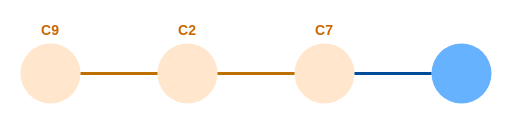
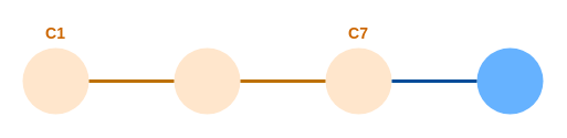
  <mxCell id="0" />
  <mxCell id="1" parent="0" />
  <mxCell id="2" value="" style="ellipse;whiteSpace=wrap;html=1;aspect=fixed;fillColor=#FFE6CC;strokeColor=none;" parent="1" vertex="1"><mxGeometry x="20" y="43" width="60" height="60" as="geometry" /></mxCell>
  <mxCell id="3" value="" style="ellipse;whiteSpace=wrap;html=1;aspect=fixed;fillColor=#FFE6CC;strokeColor=none;" parent="1" vertex="1"><mxGeometry x="157" y="43" width="60" height="60" as="geometry" /></mxCell>
  <mxCell id="4" value="" style="endArrow=none;html=1;entryX=1;entryY=0.5;entryDx=0;entryDy=0;exitX=0;exitY=0.5;exitDx=0;exitDy=0;endFill=0;fillColor=#f0a30a;strokeColor=#BD7000;strokeWidth=3;" parent="1" source="3" target="2" edge="1"><mxGeometry width="50" height="50" relative="1" as="geometry"><mxPoint x="20" y="193" as="sourcePoint" /><mxPoint x="70" y="143" as="targetPoint" /></mxGeometry></mxCell>
- <mxCell id="5" value="C9" style="text;html=1;strokeColor=none;fillColor=none;align=center;verticalAlign=middle;whiteSpace=wrap;rounded=0;fontStyle=1;fontSize=14;fontColor=#CC6600;" parent="1" vertex="1"><mxGeometry x="30" y="20" width="40" height="20" as="geometry" /></mxCell>
- <mxCell id="6" value="C2" style="text;html=1;strokeColor=none;fillColor=none;align=center;verticalAlign=middle;whiteSpace=wrap;rounded=0;fontStyle=1;fontSize=14;fontColor=#CC6600;" parent="1" vertex="1"><mxGeometry x="167" y="20" width="40" height="20" as="geometry" /></mxCell>
+ <mxCell id="5" value="C1" style="text;html=1;strokeColor=none;fillColor=none;align=center;verticalAlign=middle;whiteSpace=wrap;rounded=0;fontStyle=1;fontSize=14;fontColor=#CC6600;" parent="1" vertex="1"><mxGeometry x="30" y="20" width="40" height="20" as="geometry" /></mxCell>
  <mxCell id="7" value="" style="ellipse;whiteSpace=wrap;html=1;aspect=fixed;fillColor=#FFE6CC;strokeColor=none;" parent="1" vertex="1"><mxGeometry x="294" y="43" width="60" height="60" as="geometry" /></mxCell>
  <mxCell id="8" value="" style="endArrow=none;html=1;entryX=1;entryY=0.5;entryDx=0;entryDy=0;exitX=0;exitY=0.5;exitDx=0;exitDy=0;endFill=0;fillColor=#f0a30a;strokeColor=#BD7000;strokeWidth=3;" parent="1" source="7" edge="1"><mxGeometry width="50" height="50" relative="1" as="geometry"><mxPoint x="157" y="193" as="sourcePoint" /><mxPoint x="217" y="73" as="targetPoint" /></mxGeometry></mxCell>
  <mxCell id="9" value="C7" style="text;html=1;strokeColor=none;fillColor=none;align=center;verticalAlign=middle;whiteSpace=wrap;rounded=0;fontStyle=1;fontSize=14;fontColor=#CC6600;" parent="1" vertex="1"><mxGeometry x="304" y="20" width="40" height="20" as="geometry" /></mxCell>
  <mxCell id="10" value="" style="ellipse;whiteSpace=wrap;html=1;aspect=fixed;fillColor=#66B2FF;strokeColor=none;" vertex="1" parent="1"><mxGeometry x="431" y="43" width="60" height="60" as="geometry" /></mxCell>
  <mxCell id="11" value="" style="endArrow=none;html=1;entryX=1;entryY=0.5;entryDx=0;entryDy=0;exitX=0;exitY=0.5;exitDx=0;exitDy=0;endFill=0;fillColor=#f0a30a;strokeColor=#004C99;strokeWidth=3;" edge="1" parent="1" source="10"><mxGeometry width="50" height="50" relative="1" as="geometry"><mxPoint x="294" y="193" as="sourcePoint" /><mxPoint x="354" y="73" as="targetPoint" /></mxGeometry></mxCell>
